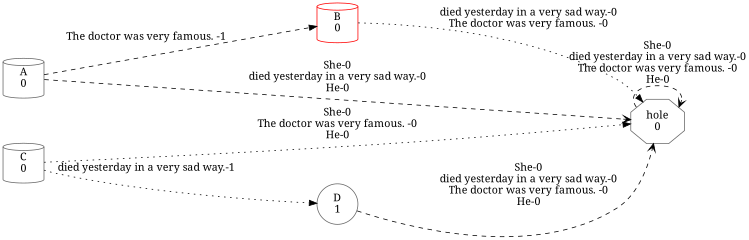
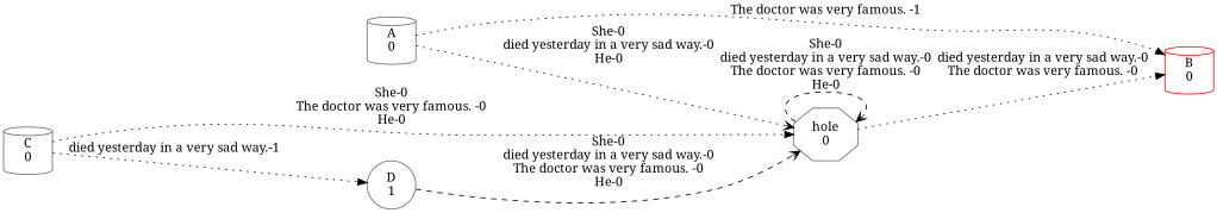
  digraph {
    fontname="Noto Serif"
    rankdir=LR
    node [color=gray40 fontname="Noto Serif" shape=cylinder]
    edge [arrowhead=normal fontname="Noto Serif" style=dotted]
    n1 [label="A\n0"]
    n2 [color=red label="B\n0"]
    n3 [label="hole\n0" shape=octagon]
    n4 [label="C\n0"]
    n5 [label="D\n1" shape=ellipse]
-   n1 -> n2 [label="The doctor was very famous. -1" style=dashed]
-   n1 -> n3 [arrowhead=vee label="She-0\ndied yesterday in a very sad way.-0\nHe-0" style=dashed]
-   n2 -> n3 [label="died yesterday in a very sad way.-0\nThe doctor was very famous. -0"]
+   n1 -> n2 [label="The doctor was very famous. -1"]
+   n1 -> n3 [arrowhead=vee label="She-0\ndied yesterday in a very sad way.-0\nHe-0"]
+   n3 -> n2 [label="died yesterday in a very sad way.-0\nThe doctor was very famous. -0"]
    n3 -> n3 [arrowhead=vee label="She-0\ndied yesterday in a very sad way.-0\nThe doctor was very famous. -0\nHe-0" style=dashed]
    n4 -> n3 [label="She-0\nThe doctor was very famous. -0\nHe-0"]
    n4 -> n5 [label="died yesterday in a very sad way.-1"]
    n5 -> n3 [arrowhead=vee label="She-0\ndied yesterday in a very sad way.-0\nThe doctor was very famous. -0\nHe-0" style=dashed]
  }
